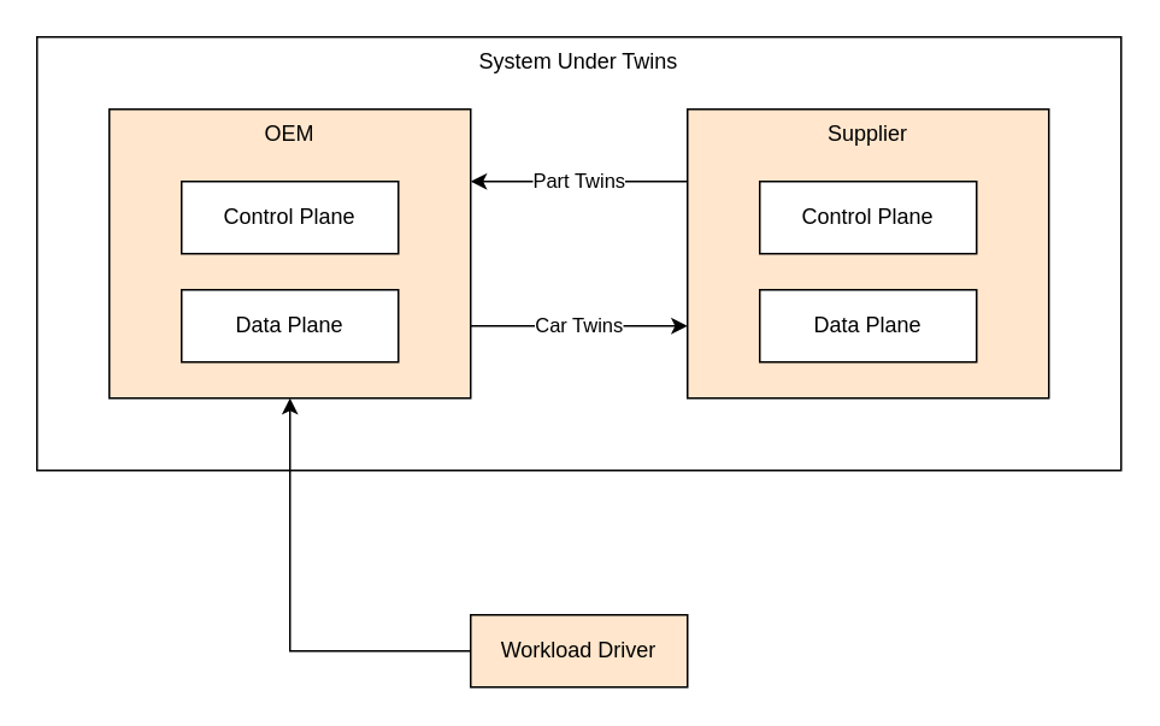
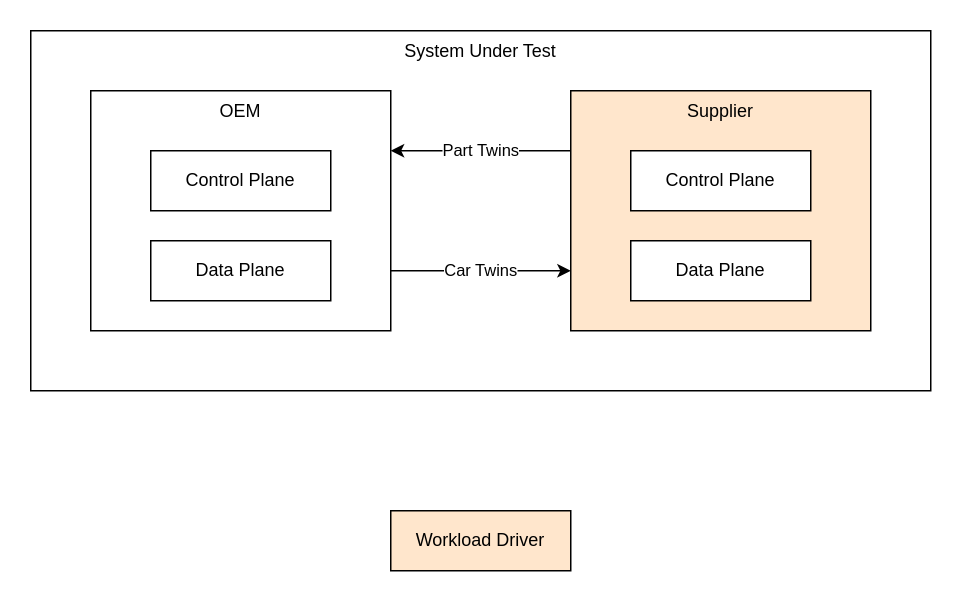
  <mxCell id="0" />
  <mxCell id="1" parent="0" />
- <mxCell id="2" value="System Under Twins" style="rounded=0;whiteSpace=wrap;html=1;verticalAlign=top;" parent="1" vertex="1"><mxGeometry x="20" y="20" width="600" height="240" as="geometry" /></mxCell>
+ <mxCell id="2" value="System Under Test" style="rounded=0;whiteSpace=wrap;html=1;verticalAlign=top;" parent="1" vertex="1"><mxGeometry x="20" y="20" width="600" height="240" as="geometry" /></mxCell>
  <mxCell id="3" value="Part Twins" style="edgeStyle=orthogonalEdgeStyle;rounded=0;orthogonalLoop=1;jettySize=auto;html=1;exitX=0;exitY=0.25;exitDx=0;exitDy=0;entryX=1;entryY=0.25;entryDx=0;entryDy=0;" parent="1" source="8" target="4" edge="1"><mxGeometry relative="1" as="geometry" /></mxCell>
- <mxCell id="4" value="OEM" style="rounded=0;whiteSpace=wrap;html=1;verticalAlign=top;fillColor=#ffe6cc;" parent="1" vertex="1"><mxGeometry x="60" y="60" width="200" height="160" as="geometry" /></mxCell>
+ <mxCell id="4" value="OEM" style="rounded=0;whiteSpace=wrap;html=1;verticalAlign=top;" parent="1" vertex="1"><mxGeometry x="60" y="60" width="200" height="160" as="geometry" /></mxCell>
  <mxCell id="5" value="Control Plane" style="rounded=0;whiteSpace=wrap;html=1;" parent="1" vertex="1"><mxGeometry x="100" y="100" width="120" height="40" as="geometry" /></mxCell>
  <mxCell id="6" value="Data Plane" style="rounded=0;whiteSpace=wrap;html=1;" parent="1" vertex="1"><mxGeometry x="100" y="160" width="120" height="40" as="geometry" /></mxCell>
  <mxCell id="7" value="Car Twins" style="edgeStyle=orthogonalEdgeStyle;rounded=0;orthogonalLoop=1;jettySize=auto;html=1;exitX=1;exitY=0.75;exitDx=0;exitDy=0;entryX=0;entryY=0.75;entryDx=0;entryDy=0;" parent="1" source="4" target="8" edge="1"><mxGeometry relative="1" as="geometry"><Array as="points" /></mxGeometry></mxCell>
  <mxCell id="8" value="Supplier" style="rounded=0;whiteSpace=wrap;html=1;verticalAlign=top;fillColor=#ffe6cc;" parent="1" vertex="1"><mxGeometry x="380" y="60" width="200" height="160" as="geometry" /></mxCell>
  <mxCell id="9" value="Control Plane" style="rounded=0;whiteSpace=wrap;html=1;" parent="1" vertex="1"><mxGeometry x="420" y="100" width="120" height="40" as="geometry" /></mxCell>
  <mxCell id="10" value="Data Plane" style="rounded=0;whiteSpace=wrap;html=1;" parent="1" vertex="1"><mxGeometry x="420" y="160" width="120" height="40" as="geometry" /></mxCell>
- <mxCell id="11" style="edgeStyle=orthogonalEdgeStyle;rounded=0;orthogonalLoop=1;jettySize=auto;html=1;entryX=0.5;entryY=1;entryDx=0;entryDy=0;exitX=0;exitY=0.5;exitDx=0;exitDy=0;" parent="1" source="12" target="4" edge="1"><mxGeometry relative="1" as="geometry" /></mxCell>
  <mxCell id="12" value="Workload Driver" style="rounded=0;whiteSpace=wrap;html=1;verticalAlign=middle;fillColor=#ffe6cc;" parent="1" vertex="1"><mxGeometry x="260" y="340" width="120" height="40" as="geometry" /></mxCell>
